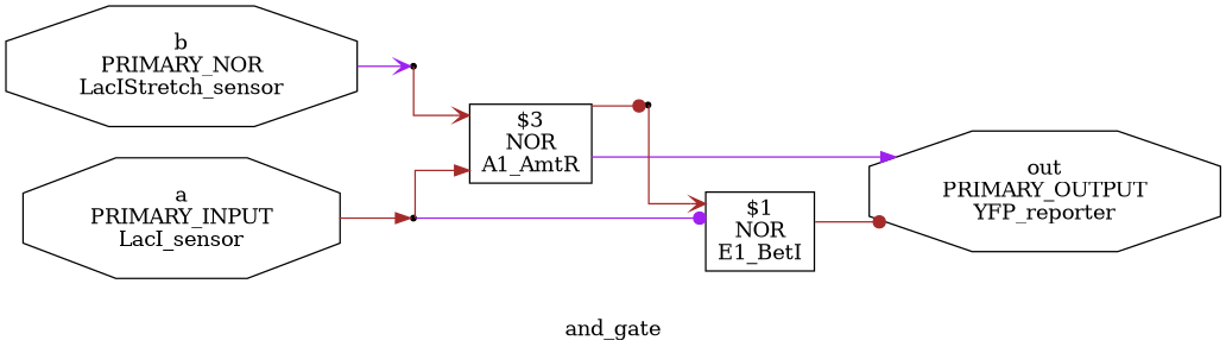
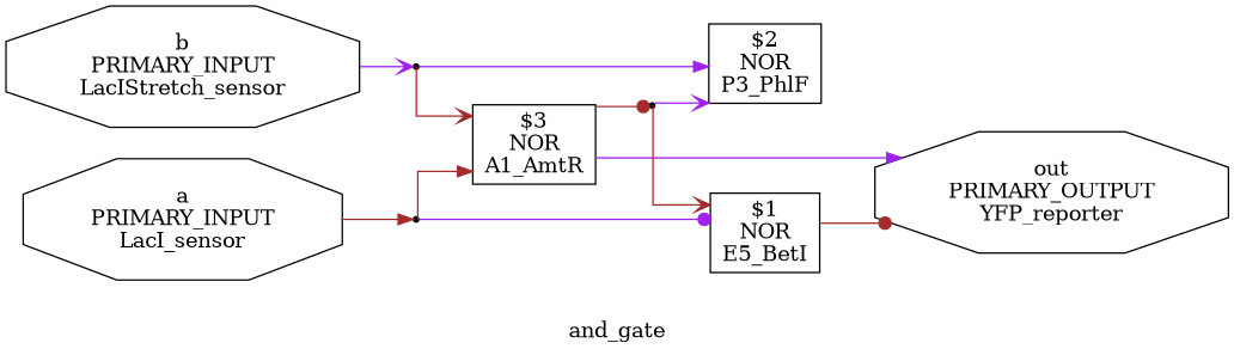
  digraph {
    label=and_gate
    rankdir=LR
    remincross=true
    splines=ortho
    node [shape=octagon]
    edge [arrowhead=normal color=brown tailport=e]
    n1 [label="a\nPRIMARY_INPUT\nLacI_sensor"]
-   n2 [label="b\nPRIMARY_NOR\nLacIStretch_sensor"]
+   n2 [label="b\nPRIMARY_INPUT\nLacIStretch_sensor"]
    n3 [label="out\nPRIMARY_OUTPUT\nYFP_reporter"]
    aPoint [shape=point]
    bPoint [shape=point]
-   n6 [label="$1\nNOR\nE1_BetI" shape=box]
+   n6 [label="$1\nNOR\nE5_BetI" shape=box]
    n7 [label="$3\nNOR\nA1_AmtR" shape=box]
+   n8 [label="$2\nNOR\nP3_PhlF" shape=box]
    "$3Point" [shape=point]
    subgraph sub_1 {
      rank=same
      n1
      n2
    }
    subgraph sub_2 {
      rank=same
      n3
    }
    n1 -> aPoint [headport=w]
    n2 -> bPoint [arrowhead=vee color=purple headport=w]
    aPoint -> n6 [arrowhead=dot color=purple]
    aPoint -> n7
    bPoint -> n7 [arrowhead=vee]
+   bPoint -> n8 [color=purple]
    n6 -> n3 [arrowhead=dot]
    n7 -> n3 [color=purple]
    n7 -> "$3Point" [arrowhead=dot headport=w]
    "$3Point" -> n6 [arrowhead=vee]
+   "$3Point" -> n8 [arrowhead=vee color=purple]
  }
